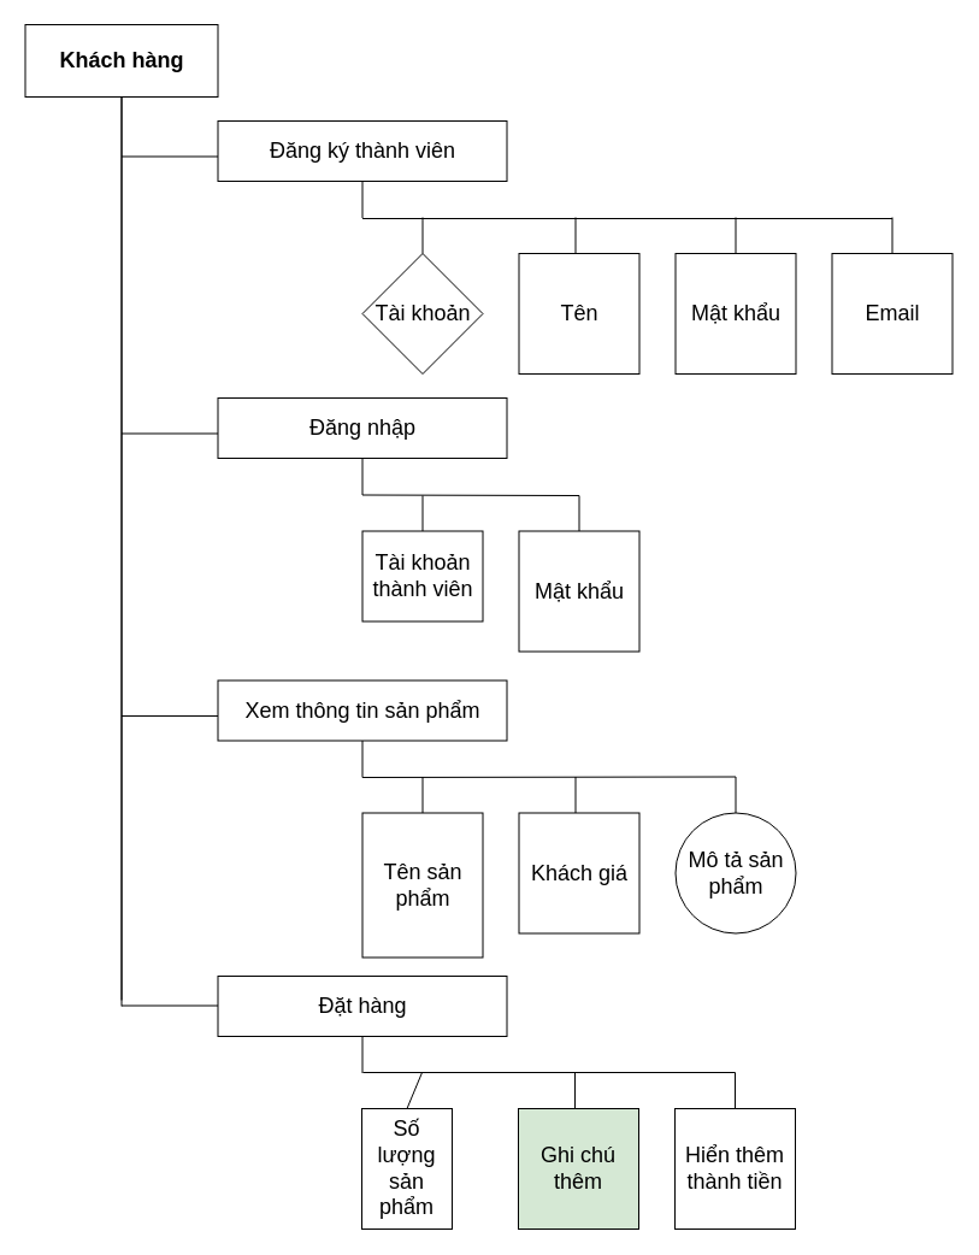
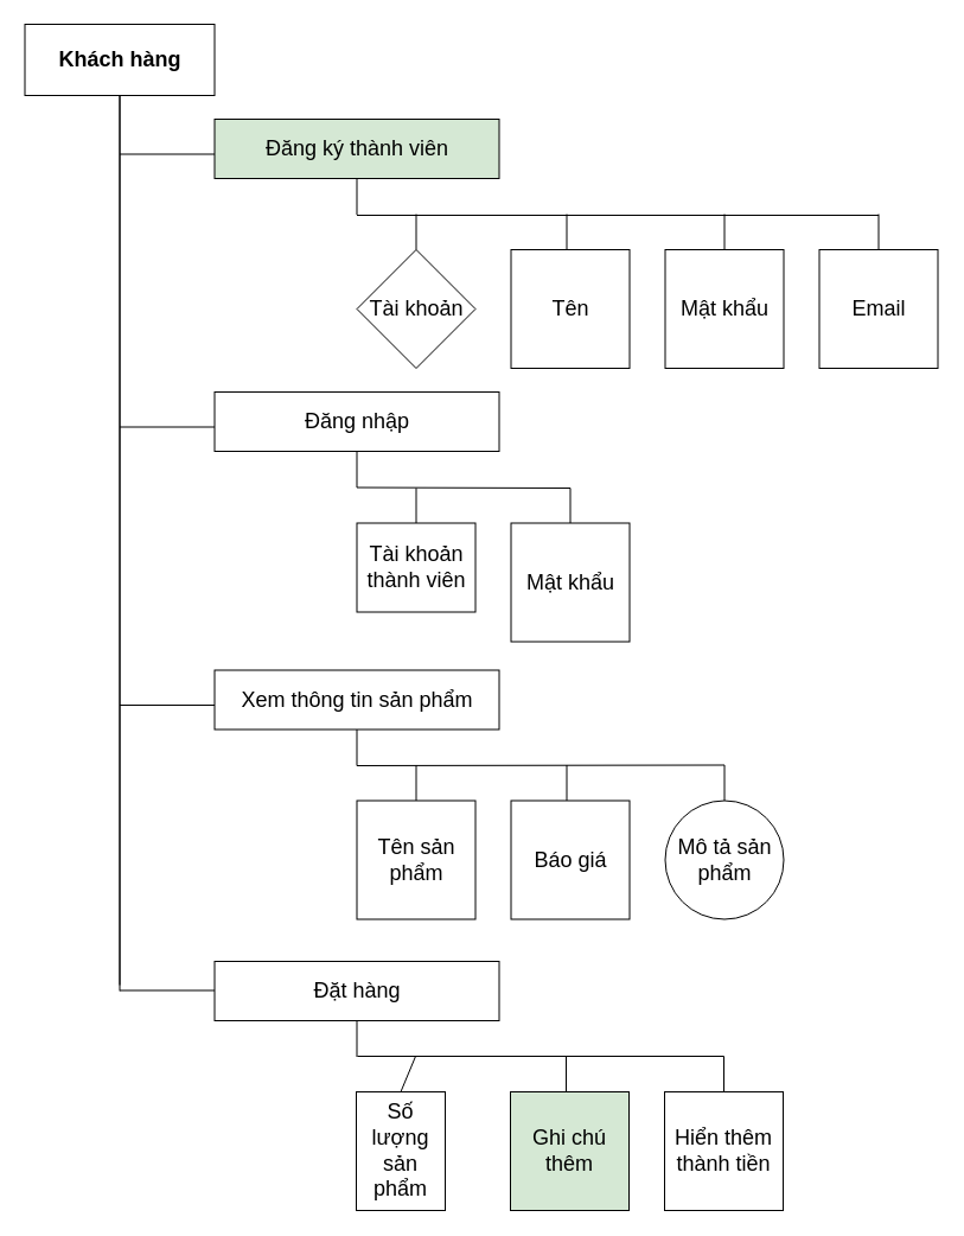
  <mxCell id="0" />
  <mxCell id="1" parent="0" />
  <mxCell id="2" value="Khách hàng" style="rounded=0;whiteSpace=wrap;html=1;fontSize=18;fontStyle=1" parent="1" vertex="1"><mxGeometry x="20.5" y="20" width="160" height="60" as="geometry" /></mxCell>
  <mxCell id="3" value="" style="endArrow=none;html=1;fontSize=18;entryX=0.5;entryY=1;entryDx=0;entryDy=0;" parent="1" target="2" edge="1"><mxGeometry width="50" height="50" relative="1" as="geometry"><mxPoint x="100.5" y="830" as="sourcePoint" /><mxPoint x="70.5" y="140" as="targetPoint" /></mxGeometry></mxCell>
  <mxCell id="4" value="" style="endArrow=none;html=1;fontSize=18;" parent="1" edge="1"><mxGeometry width="50" height="50" relative="1" as="geometry"><mxPoint x="180.5" y="129.5" as="sourcePoint" /><mxPoint x="100.5" y="129.5" as="targetPoint" /></mxGeometry></mxCell>
- <mxCell id="5" value="Đăng ký thành viên" style="rounded=0;whiteSpace=wrap;html=1;fontSize=18;" parent="1" vertex="1"><mxGeometry x="180.5" y="100" width="240" height="50" as="geometry" /></mxCell>
+ <mxCell id="5" value="Đăng ký thành viên" style="rounded=0;whiteSpace=wrap;html=1;fontSize=18;fillColor=#d5e8d4;" parent="1" vertex="1"><mxGeometry x="180.5" y="100" width="240" height="50" as="geometry" /></mxCell>
  <mxCell id="6" value="" style="endArrow=none;html=1;fontSize=18;" parent="1" edge="1"><mxGeometry width="50" height="50" relative="1" as="geometry"><mxPoint x="180.5" y="359.5" as="sourcePoint" /><mxPoint x="100.5" y="359.5" as="targetPoint" /></mxGeometry></mxCell>
  <mxCell id="7" value="Đăng nhập" style="rounded=0;whiteSpace=wrap;html=1;fontSize=18;" parent="1" vertex="1"><mxGeometry x="180.5" y="330" width="240" height="50" as="geometry" /></mxCell>
  <mxCell id="8" value="" style="endArrow=none;html=1;fontSize=18;" parent="1" edge="1"><mxGeometry width="50" height="50" relative="1" as="geometry"><mxPoint x="180.5" y="594" as="sourcePoint" /><mxPoint x="100.5" y="594" as="targetPoint" /></mxGeometry></mxCell>
  <mxCell id="9" value="Xem thông tin sản phẩm" style="rounded=0;whiteSpace=wrap;html=1;fontSize=18;" parent="1" vertex="1"><mxGeometry x="180.5" y="564.5" width="240" height="50" as="geometry" /></mxCell>
  <mxCell id="10" value="" style="endArrow=none;html=1;fontSize=18;" parent="1" edge="1"><mxGeometry width="50" height="50" relative="1" as="geometry"><mxPoint x="180.5" y="834.5" as="sourcePoint" /><mxPoint x="100.5" y="834.5" as="targetPoint" /></mxGeometry></mxCell>
  <mxCell id="11" value="Đặt hàng" style="rounded=0;whiteSpace=wrap;html=1;fontSize=18;" parent="1" vertex="1"><mxGeometry x="180.5" y="810" width="240" height="50" as="geometry" /></mxCell>
- <mxCell id="12" value="Tên sản phẩm" style="whiteSpace=wrap;html=1;aspect=fixed;fontSize=18;" parent="1" vertex="1"><mxGeometry x="300.5" y="674.5" width="100" height="120" as="geometry" /></mxCell>
- <mxCell id="13" value="Khách giá" style="whiteSpace=wrap;html=1;aspect=fixed;fontSize=18;" parent="1" vertex="1"><mxGeometry x="430.5" y="674.5" width="100" height="100" as="geometry" /></mxCell>
+ <mxCell id="12" value="Tên sản phẩm" style="whiteSpace=wrap;html=1;aspect=fixed;fontSize=18;" parent="1" vertex="1"><mxGeometry x="300.5" y="674.5" width="100" height="100" as="geometry" /></mxCell>
+ <mxCell id="13" value="Báo giá" style="whiteSpace=wrap;html=1;aspect=fixed;fontSize=18;" parent="1" vertex="1"><mxGeometry x="430.5" y="674.5" width="100" height="100" as="geometry" /></mxCell>
  <mxCell id="14" value="Mô tả sản phẩm" style="ellipse;whiteSpace=wrap;html=1;aspect=fixed;fontSize=18;" parent="1" vertex="1"><mxGeometry x="560.5" y="674.5" width="100" height="100" as="geometry" /></mxCell>
  <mxCell id="15" value="" style="endArrow=none;html=1;fontSize=18;" parent="1" edge="1"><mxGeometry width="50" height="50" relative="1" as="geometry"><mxPoint x="300.5" y="645" as="sourcePoint" /><mxPoint x="610.5" y="644.5" as="targetPoint" /></mxGeometry></mxCell>
  <mxCell id="16" value="" style="endArrow=none;html=1;fontSize=18;exitX=0.5;exitY=0;exitDx=0;exitDy=0;" parent="1" source="14" edge="1"><mxGeometry width="50" height="50" relative="1" as="geometry"><mxPoint x="560.5" y="694.5" as="sourcePoint" /><mxPoint x="610.5" y="644.5" as="targetPoint" /></mxGeometry></mxCell>
  <mxCell id="17" value="" style="endArrow=none;html=1;fontSize=18;" parent="1" edge="1"><mxGeometry width="50" height="50" relative="1" as="geometry"><mxPoint x="477.5" y="674.5" as="sourcePoint" /><mxPoint x="477.5" y="644.5" as="targetPoint" /></mxGeometry></mxCell>
  <mxCell id="18" value="" style="endArrow=none;html=1;fontSize=18;entryX=0.5;entryY=0;entryDx=0;entryDy=0;" parent="1" target="12" edge="1"><mxGeometry width="50" height="50" relative="1" as="geometry"><mxPoint x="350.5" y="644.5" as="sourcePoint" /><mxPoint x="630.5" y="664.5" as="targetPoint" /></mxGeometry></mxCell>
  <mxCell id="19" value="Số lượng sản phẩm" style="whiteSpace=wrap;html=1;aspect=fixed;fontSize=18;" parent="1" vertex="1"><mxGeometry x="300" y="920" width="75" height="100" as="geometry" /></mxCell>
  <mxCell id="20" value="Ghi chú thêm" style="whiteSpace=wrap;html=1;aspect=fixed;fontSize=18;fillColor=#d5e8d4;" parent="1" vertex="1"><mxGeometry x="430" y="920" width="100" height="100" as="geometry" /></mxCell>
  <mxCell id="21" value="Hiển thêm thành tiền" style="whiteSpace=wrap;html=1;aspect=fixed;fontSize=18;" parent="1" vertex="1"><mxGeometry x="560" y="920" width="100" height="100" as="geometry" /></mxCell>
  <mxCell id="22" value="" style="endArrow=none;html=1;fontSize=18;" parent="1" edge="1"><mxGeometry width="50" height="50" relative="1" as="geometry"><mxPoint x="300.5" y="890.5" as="sourcePoint" /><mxPoint x="300.5" y="860" as="targetPoint" /></mxGeometry></mxCell>
  <mxCell id="23" value="" style="endArrow=none;html=1;fontSize=18;" parent="1" edge="1"><mxGeometry width="50" height="50" relative="1" as="geometry"><mxPoint x="301" y="890" as="sourcePoint" /><mxPoint x="610" y="890" as="targetPoint" /></mxGeometry></mxCell>
  <mxCell id="24" value="" style="endArrow=none;html=1;fontSize=18;exitX=0.5;exitY=0;exitDx=0;exitDy=0;" parent="1" source="21" edge="1"><mxGeometry width="50" height="50" relative="1" as="geometry"><mxPoint x="560" y="940" as="sourcePoint" /><mxPoint x="610" y="890" as="targetPoint" /></mxGeometry></mxCell>
  <mxCell id="25" value="" style="endArrow=none;html=1;fontSize=18;" parent="1" edge="1"><mxGeometry width="50" height="50" relative="1" as="geometry"><mxPoint x="477" y="920" as="sourcePoint" /><mxPoint x="477" y="890" as="targetPoint" /></mxGeometry></mxCell>
  <mxCell id="26" value="" style="endArrow=none;html=1;fontSize=18;entryX=0.5;entryY=0;entryDx=0;entryDy=0;" parent="1" target="19" edge="1"><mxGeometry width="50" height="50" relative="1" as="geometry"><mxPoint x="350" y="890" as="sourcePoint" /><mxPoint x="630" y="910" as="targetPoint" /></mxGeometry></mxCell>
  <mxCell id="27" value="Tài khoản thành viên" style="whiteSpace=wrap;html=1;aspect=fixed;fontSize=18;" parent="1" vertex="1"><mxGeometry x="300.5" y="440.5" width="100" height="75" as="geometry" /></mxCell>
  <mxCell id="28" value="Mật khẩu" style="whiteSpace=wrap;html=1;aspect=fixed;fontSize=18;direction=west;" parent="1" vertex="1"><mxGeometry x="430.5" y="440.5" width="100" height="100" as="geometry" /></mxCell>
  <mxCell id="29" value="" style="endArrow=none;html=1;fontSize=18;" parent="1" edge="1"><mxGeometry width="50" height="50" relative="1" as="geometry"><mxPoint x="300.5" y="410.5" as="sourcePoint" /><mxPoint x="300.5" y="380" as="targetPoint" /></mxGeometry></mxCell>
  <mxCell id="30" value="" style="endArrow=none;html=1;fontSize=18;" parent="1" edge="1"><mxGeometry width="50" height="50" relative="1" as="geometry"><mxPoint x="300.5" y="410.5" as="sourcePoint" /><mxPoint x="480.5" y="411" as="targetPoint" /></mxGeometry></mxCell>
  <mxCell id="31" value="" style="endArrow=none;html=1;fontSize=18;exitX=0.5;exitY=1;exitDx=0;exitDy=0;" parent="1" source="28" edge="1"><mxGeometry width="50" height="50" relative="1" as="geometry"><mxPoint x="550.5" y="440.5" as="sourcePoint" /><mxPoint x="480.5" y="411" as="targetPoint" /></mxGeometry></mxCell>
  <mxCell id="32" value="" style="endArrow=none;html=1;fontSize=18;entryX=0.5;entryY=0;entryDx=0;entryDy=0;" parent="1" target="27" edge="1"><mxGeometry width="50" height="50" relative="1" as="geometry"><mxPoint x="350.5" y="411" as="sourcePoint" /><mxPoint x="697.5" y="430.5" as="targetPoint" /></mxGeometry></mxCell>
  <mxCell id="33" value="Tài khoản" style="rhombus;whiteSpace=wrap;html=1;aspect=fixed;fontSize=18;" parent="1" vertex="1"><mxGeometry x="300.5" y="210" width="100" height="100" as="geometry" /></mxCell>
  <mxCell id="34" value="Tên" style="whiteSpace=wrap;html=1;aspect=fixed;fontSize=18;" parent="1" vertex="1"><mxGeometry x="430.5" y="210" width="100" height="100" as="geometry" /></mxCell>
  <mxCell id="35" value="Mật khẩu" style="whiteSpace=wrap;html=1;aspect=fixed;fontSize=18;" parent="1" vertex="1"><mxGeometry x="560.5" y="210" width="100" height="100" as="geometry" /></mxCell>
  <mxCell id="36" value="" style="endArrow=none;html=1;fontSize=18;" parent="1" edge="1"><mxGeometry width="50" height="50" relative="1" as="geometry"><mxPoint x="300.5" y="180.5" as="sourcePoint" /><mxPoint x="300.5" y="150" as="targetPoint" /></mxGeometry></mxCell>
  <mxCell id="37" value="" style="endArrow=none;html=1;fontSize=18;" parent="1" edge="1"><mxGeometry width="50" height="50" relative="1" as="geometry"><mxPoint x="300.5" y="181" as="sourcePoint" /><mxPoint x="740.5" y="181" as="targetPoint" /></mxGeometry></mxCell>
  <mxCell id="38" value="" style="endArrow=none;html=1;fontSize=18;exitX=0.5;exitY=0;exitDx=0;exitDy=0;" parent="1" source="35" edge="1"><mxGeometry width="50" height="50" relative="1" as="geometry"><mxPoint x="560.5" y="230" as="sourcePoint" /><mxPoint x="610.5" y="180" as="targetPoint" /></mxGeometry></mxCell>
  <mxCell id="39" value="" style="endArrow=none;html=1;fontSize=18;" parent="1" edge="1"><mxGeometry width="50" height="50" relative="1" as="geometry"><mxPoint x="477.5" y="210" as="sourcePoint" /><mxPoint x="477.5" y="180" as="targetPoint" /></mxGeometry></mxCell>
  <mxCell id="40" value="" style="endArrow=none;html=1;fontSize=18;entryX=0.5;entryY=0;entryDx=0;entryDy=0;" parent="1" target="33" edge="1"><mxGeometry width="50" height="50" relative="1" as="geometry"><mxPoint x="350.5" y="180" as="sourcePoint" /><mxPoint x="630.5" y="200" as="targetPoint" /></mxGeometry></mxCell>
  <mxCell id="41" value="Email" style="whiteSpace=wrap;html=1;aspect=fixed;fontSize=18;" parent="1" vertex="1"><mxGeometry x="690.5" y="210" width="100" height="100" as="geometry" /></mxCell>
  <mxCell id="42" value="" style="endArrow=none;html=1;fontSize=18;" parent="1" edge="1"><mxGeometry width="50" height="50" relative="1" as="geometry"><mxPoint x="740.5" y="210" as="sourcePoint" /><mxPoint x="740.5" y="180" as="targetPoint" /></mxGeometry></mxCell>
  <mxCell id="43" value="" style="endArrow=none;html=1;fontSize=18;entryX=0.5;entryY=1;entryDx=0;entryDy=0;" parent="1" target="9" edge="1"><mxGeometry width="50" height="50" relative="1" as="geometry"><mxPoint x="300.5" y="645" as="sourcePoint" /><mxPoint x="233.5" y="614.5" as="targetPoint" /></mxGeometry></mxCell>
  <mxCell id="44" value="" style="endArrow=none;html=1;fontSize=18;entryX=0.5;entryY=1;entryDx=0;entryDy=0;" parent="1" target="2" edge="1"><mxGeometry width="50" height="50" relative="1" as="geometry"><mxPoint x="100.5" y="835" as="sourcePoint" /><mxPoint x="100.5" y="80" as="targetPoint" /></mxGeometry></mxCell>
